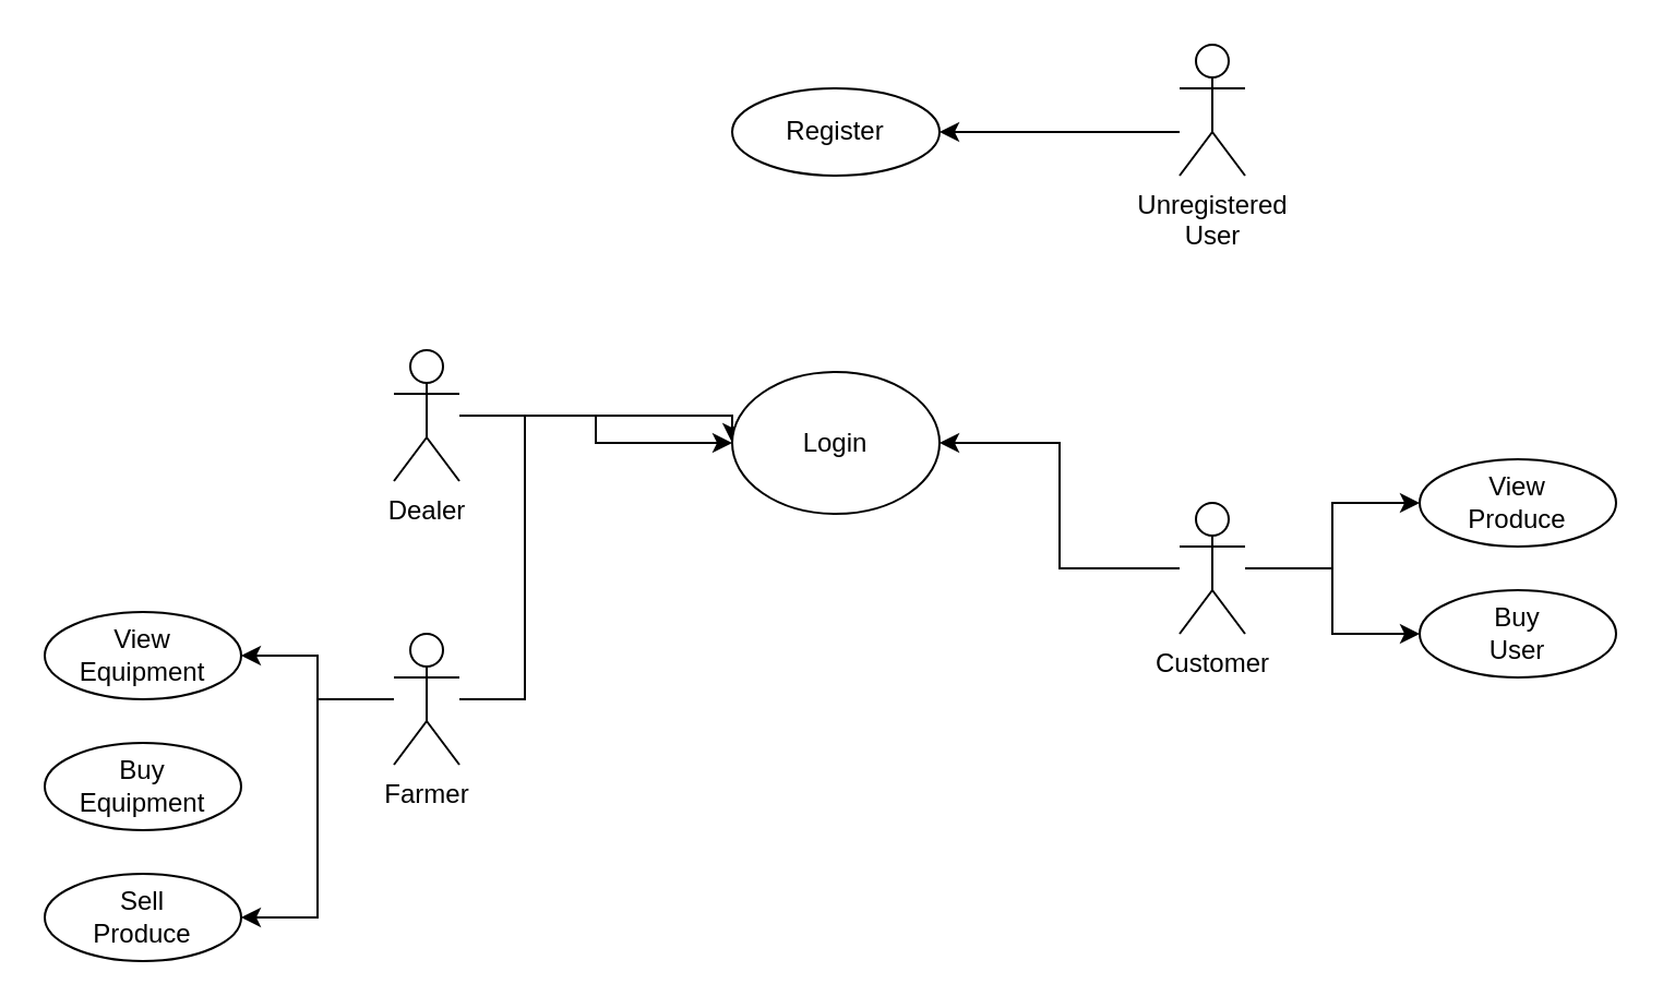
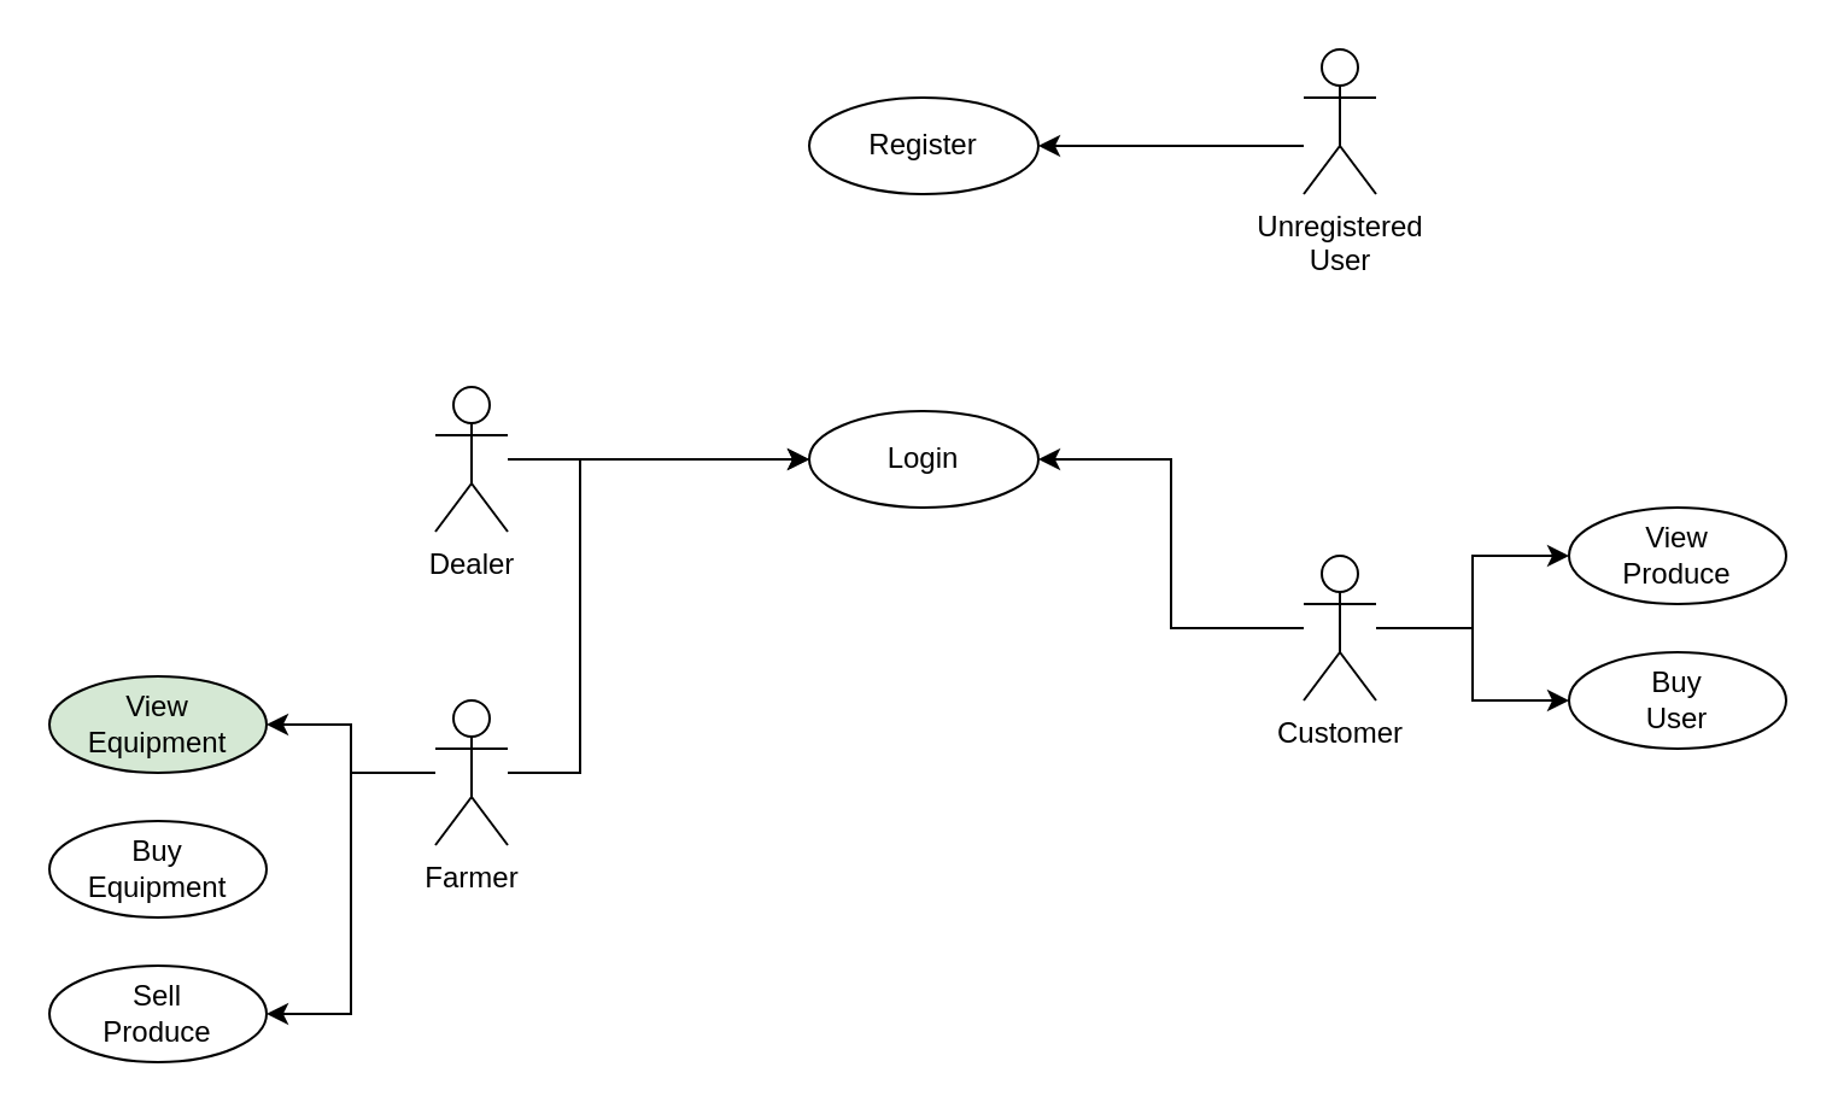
  <mxCell id="0" />
  <mxCell id="1" parent="0" />
  <mxCell id="2" style="edgeStyle=orthogonalEdgeStyle;rounded=0;orthogonalLoop=1;jettySize=auto;html=1;entryX=0;entryY=0.5;entryDx=0;entryDy=0;" edge="1" parent="1" source="5" target="14"><mxGeometry relative="1" as="geometry"><Array as="points"><mxPoint x="240" y="320" /><mxPoint x="240" y="190" /></Array></mxGeometry></mxCell>
  <mxCell id="3" style="edgeStyle=orthogonalEdgeStyle;rounded=0;orthogonalLoop=1;jettySize=auto;html=1;entryX=1;entryY=0.5;entryDx=0;entryDy=0;" edge="1" parent="1" source="5" target="18"><mxGeometry relative="1" as="geometry" /></mxCell>
  <mxCell id="4" style="edgeStyle=orthogonalEdgeStyle;rounded=0;orthogonalLoop=1;jettySize=auto;html=1;" edge="1" parent="1" source="5" target="19"><mxGeometry relative="1" as="geometry" /></mxCell>
  <mxCell id="5" value="Farmer" style="shape=umlActor;verticalLabelPosition=bottom;verticalAlign=top;html=1;outlineConnect=0;" vertex="1" parent="1"><mxGeometry x="180" y="290" width="30" height="60" as="geometry" /></mxCell>
  <mxCell id="6" style="edgeStyle=orthogonalEdgeStyle;rounded=0;orthogonalLoop=1;jettySize=auto;html=1;entryX=0;entryY=0.5;entryDx=0;entryDy=0;" edge="1" parent="1" source="7" target="14"><mxGeometry relative="1" as="geometry" /></mxCell>
  <mxCell id="7" value="Dealer" style="shape=umlActor;verticalLabelPosition=bottom;verticalAlign=top;html=1;outlineConnect=0;" vertex="1" parent="1"><mxGeometry x="180" y="160" width="30" height="60" as="geometry" /></mxCell>
  <mxCell id="8" style="edgeStyle=orthogonalEdgeStyle;rounded=0;orthogonalLoop=1;jettySize=auto;html=1;entryX=1;entryY=0.5;entryDx=0;entryDy=0;" edge="1" parent="1" source="11" target="14"><mxGeometry relative="1" as="geometry" /></mxCell>
  <mxCell id="9" style="edgeStyle=orthogonalEdgeStyle;rounded=0;orthogonalLoop=1;jettySize=auto;html=1;" edge="1" parent="1" source="11" target="16"><mxGeometry relative="1" as="geometry" /></mxCell>
  <mxCell id="10" style="edgeStyle=orthogonalEdgeStyle;rounded=0;orthogonalLoop=1;jettySize=auto;html=1;" edge="1" parent="1" source="11" target="17"><mxGeometry relative="1" as="geometry" /></mxCell>
  <mxCell id="11" value="Customer" style="shape=umlActor;verticalLabelPosition=bottom;verticalAlign=top;html=1;outlineConnect=0;" vertex="1" parent="1"><mxGeometry x="540" y="230" width="30" height="60" as="geometry" /></mxCell>
  <mxCell id="12" style="edgeStyle=orthogonalEdgeStyle;rounded=0;orthogonalLoop=1;jettySize=auto;html=1;" edge="1" parent="1" source="13" target="15"><mxGeometry relative="1" as="geometry"><Array as="points"><mxPoint x="510" y="60" /><mxPoint x="510" y="60" /></Array></mxGeometry></mxCell>
  <mxCell id="13" value="Unregistered&lt;div&gt;User&lt;/div&gt;" style="shape=umlActor;verticalLabelPosition=bottom;verticalAlign=top;html=1;outlineConnect=0;" vertex="1" parent="1"><mxGeometry x="540" y="20" width="30" height="60" as="geometry" /></mxCell>
- <mxCell id="14" value="Login" style="ellipse;whiteSpace=wrap;html=1;" vertex="1" parent="1"><mxGeometry x="335" y="170" width="95" height="65" as="geometry" /></mxCell>
+ <mxCell id="14" value="Login" style="ellipse;whiteSpace=wrap;html=1;" vertex="1" parent="1"><mxGeometry x="335" y="170" width="95" height="40" as="geometry" /></mxCell>
  <mxCell id="15" value="Register" style="ellipse;whiteSpace=wrap;html=1;" vertex="1" parent="1"><mxGeometry x="335" y="40" width="95" height="40" as="geometry" /></mxCell>
  <mxCell id="16" value="View&lt;br&gt;Produce" style="ellipse;whiteSpace=wrap;html=1;" vertex="1" parent="1"><mxGeometry x="650" y="210" width="90" height="40" as="geometry" /></mxCell>
  <mxCell id="17" value="Buy&lt;br&gt;User" style="ellipse;whiteSpace=wrap;html=1;" vertex="1" parent="1"><mxGeometry x="650" y="270" width="90" height="40" as="geometry" /></mxCell>
  <mxCell id="18" value="Sell&lt;div&gt;Produce&lt;/div&gt;" style="ellipse;whiteSpace=wrap;html=1;" vertex="1" parent="1"><mxGeometry x="20" y="400" width="90" height="40" as="geometry" /></mxCell>
- <mxCell id="19" value="View&lt;br&gt;Equipment" style="ellipse;whiteSpace=wrap;html=1;" vertex="1" parent="1"><mxGeometry x="20" y="280" width="90" height="40" as="geometry" /></mxCell>
+ <mxCell id="19" value="View&lt;br&gt;Equipment" style="ellipse;whiteSpace=wrap;html=1;fillColor=#d5e8d4;" vertex="1" parent="1"><mxGeometry x="20" y="280" width="90" height="40" as="geometry" /></mxCell>
  <mxCell id="20" value="Buy&lt;br&gt;Equipment" style="ellipse;whiteSpace=wrap;html=1;" vertex="1" parent="1"><mxGeometry x="20" y="340" width="90" height="40" as="geometry" /></mxCell>
